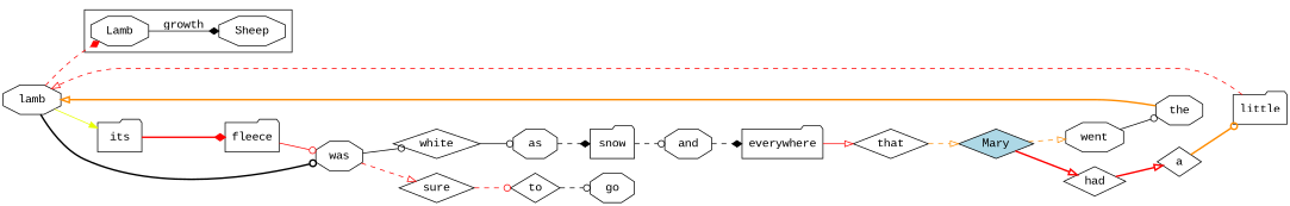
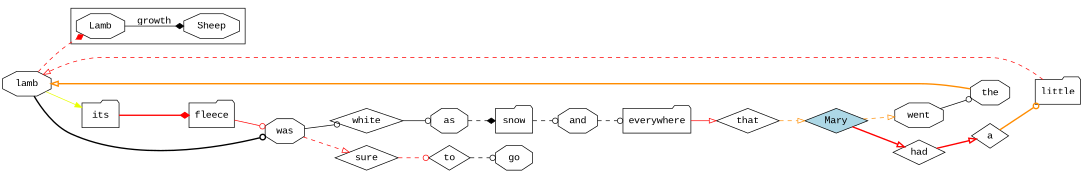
  digraph {
    fontname="Liberation Mono"
    rankdir=LR
    node [fontname="Liberation Mono" shape=octagon]
    edge [arrowhead=odot color=black fontname="Liberation Mono" style=dashed]
    Lamb
    Sheep
    Mary [fillcolor=lightblue shape=diamond style=filled]
    had [shape=diamond]
    went
    a [shape=diamond]
    the
    little [shape=folder]
    lamb
    its [shape=folder]
    was
    fleece [shape=folder]
    white [shape=diamond]
    sure [shape=diamond]
    as
    to [shape=diamond]
    snow [shape=folder]
    and
    everywhere [shape=folder]
    that [shape=diamond]
    go
    subgraph cluster_1 {
      Lamb
      Sheep
    }
    Lamb -> Sheep [arrowhead=diamond label=growth style=solid]
    Mary -> had [arrowhead=onormal color=red style=bold]
    Mary -> went [arrowhead=onormal color=darkorange]
    had -> a [arrowhead=onormal color=red style=bold]
    went -> the [style=solid]
    a -> little [color=darkorange style=bold]
    the -> lamb [arrowhead=onormal color=darkorange style=bold]
    little -> lamb [arrowhead=onormal color=red]
    lamb -> Lamb [arrowhead=diamond color=red]
    lamb -> its [color="#E8FF00" arrowhead="" style=""]
    lamb -> was [style=bold]
    its -> fleece [arrowhead=diamond color=red style=bold]
    was -> white [style=solid]
    was -> sure [arrowhead=onormal color=red]
    fleece -> was [color=red style=solid]
    white -> as [style=solid]
    sure -> to [color=red]
    as -> snow [arrowhead=diamond]
    to -> go
    snow -> and
-   and -> everywhere [arrowhead=diamond]
+   and -> everywhere
    everywhere -> that [arrowhead=onormal color=red style=solid]
    that -> Mary [arrowhead=onormal color=darkorange]
  }
